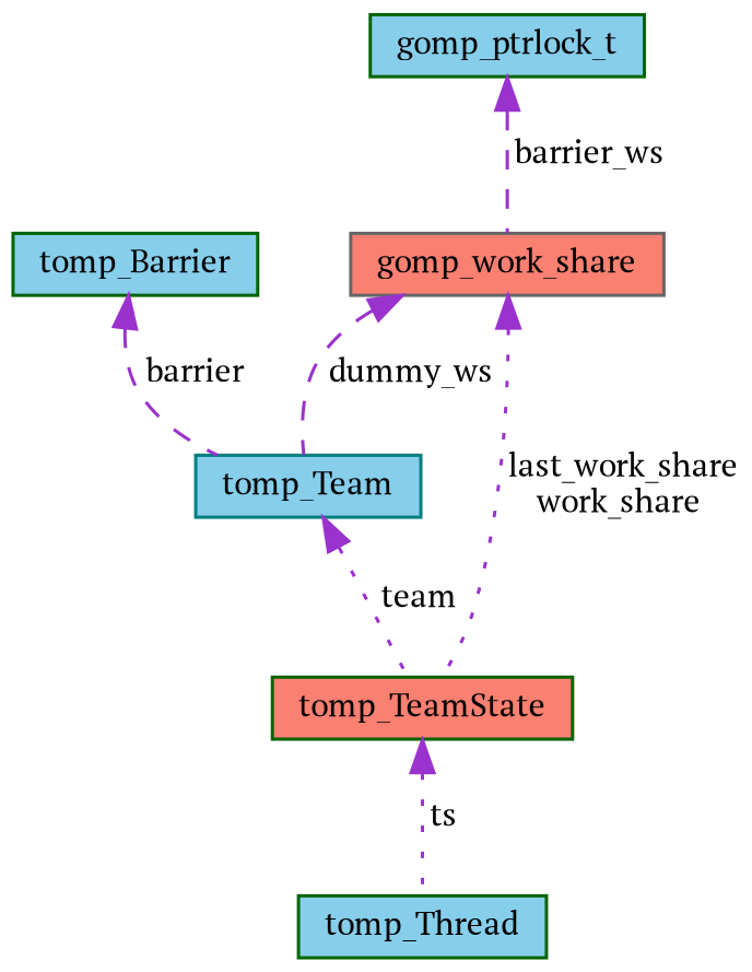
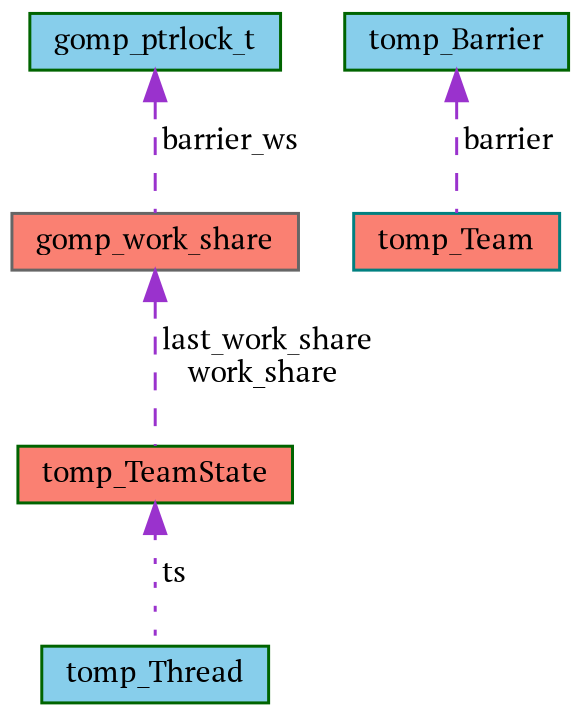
  digraph {
    fontname="PT Serif"
    node [color=darkgreen fillcolor=skyblue fontname="PT Serif" fontsize=10 shape=record style=filled]
    edge [color=darkorchid3 dir=back fontname="PT Serif" fontsize=10 labelfontname=Helvetica labelfontsize=10 style=dashed]
    n1 [fontcolor=black height=0.2 label=tomp_Thread width=0.4]
    n2 [fillcolor=salmon height=0.2 label=tomp_TeamState width=0.4]
-   n3 [color=teal height=0.2 label=tomp_Team width=0.4]
+   n3 [color=teal fillcolor=salmon height=0.2 label=tomp_Team width=0.4]
    n4 [height=0.2 label=tomp_Barrier width=0.4]
    n5 [color=gray40 fillcolor=salmon height=0.2 label=gomp_work_share width=0.4]
    n6 [height=0.2 label=gomp_ptrlock_t width=0.4]
    n2 -> n1 [label=" ts" style=dotted]
-   n3 -> n2 [label=" team" style=dotted]
    n4 -> n3 [label=" barrier"]
-   n5 -> n2 [label=" last_work_share\nwork_share" style=dotted]
-   n5 -> n3 [label=" dummy_ws"]
+   n5 -> n2 [label=" last_work_share\nwork_share"]
    n6 -> n5 [label=" barrier_ws"]
  }
